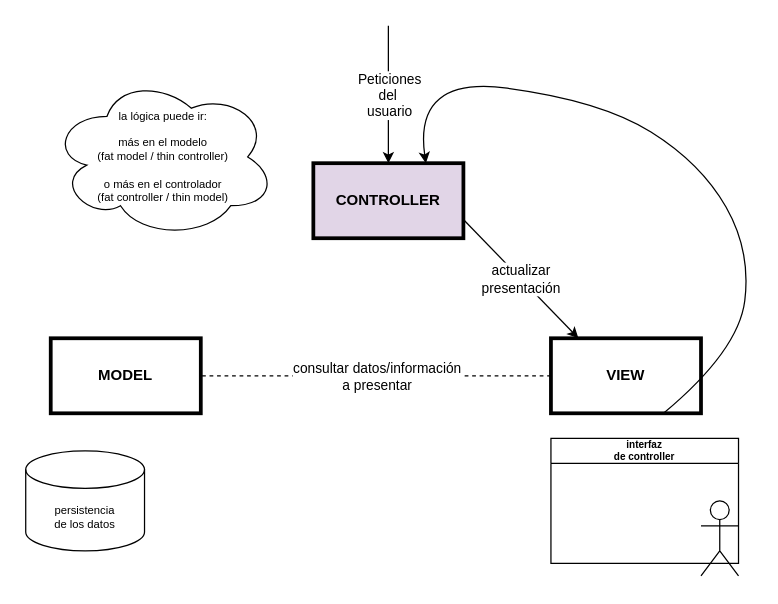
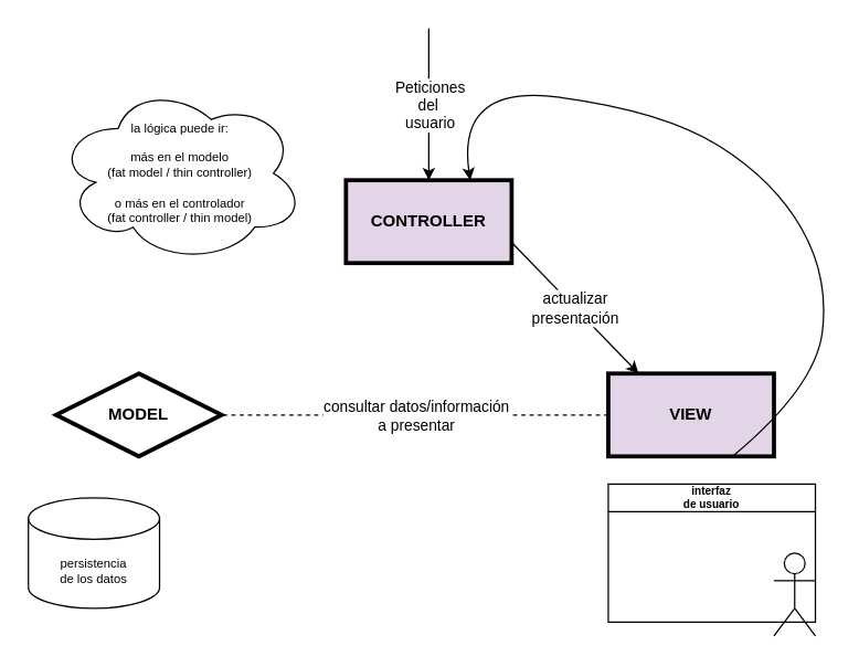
  <mxCell id="0" />
  <mxCell id="1" parent="0" />
  <mxCell id="2" value="CONTROLLER" style="rounded=0;whiteSpace=wrap;html=1;fontStyle=1;strokeWidth=3;fillColor=#e1d5e7;" parent="1" vertex="1"><mxGeometry x="250" y="130" width="120" height="60" as="geometry" /></mxCell>
  <mxCell id="3" value="" style="endArrow=classic;html=1;entryX=0.5;entryY=0;entryDx=0;entryDy=0;" parent="1" target="2" edge="1"><mxGeometry relative="1" as="geometry"><mxPoint x="310" y="20" as="sourcePoint" /><mxPoint x="300" y="120" as="targetPoint" /></mxGeometry></mxCell>
  <mxCell id="4" value="Peticiones&lt;br&gt;del&amp;nbsp;&lt;br&gt;usuario" style="edgeLabel;resizable=0;html=1;align=center;verticalAlign=middle;" parent="3" connectable="0" vertex="1"><mxGeometry relative="1" as="geometry" /></mxCell>
- <mxCell id="5" value="MODEL" style="rounded=0;whiteSpace=wrap;html=1;fontStyle=1;strokeWidth=3;" parent="1" vertex="1"><mxGeometry x="40" y="270" width="120" height="60" as="geometry" /></mxCell>
- <mxCell id="6" value="VIEW" style="rounded=0;whiteSpace=wrap;html=1;fontStyle=1;strokeWidth=3;" parent="1" vertex="1"><mxGeometry x="440" y="270" width="120" height="60" as="geometry" /></mxCell>
+ <mxCell id="5" value="MODEL" style="rhombus;whiteSpace=wrap;html=1;fontStyle=1;strokeWidth=3;" parent="1" vertex="1"><mxGeometry x="40" y="270" width="120" height="60" as="geometry" /></mxCell>
+ <mxCell id="6" value="VIEW" style="rounded=0;whiteSpace=wrap;html=1;fontStyle=1;strokeWidth=3;fillColor=#e1d5e7;" parent="1" vertex="1"><mxGeometry x="440" y="270" width="120" height="60" as="geometry" /></mxCell>
  <mxCell id="7" value="" style="endArrow=classic;html=1;exitX=1;exitY=0.75;exitDx=0;exitDy=0;entryX=0.183;entryY=0;entryDx=0;entryDy=0;entryPerimeter=0;" parent="1" source="2" target="6" edge="1"><mxGeometry relative="1" as="geometry"><mxPoint x="420" y="140" as="sourcePoint" /><mxPoint x="470" y="270" as="targetPoint" /></mxGeometry></mxCell>
  <mxCell id="8" value="actualizar&lt;br&gt;presentación" style="edgeLabel;resizable=0;html=1;align=center;verticalAlign=middle;" parent="7" connectable="0" vertex="1"><mxGeometry relative="1" as="geometry" /></mxCell>
  <mxCell id="9" value="" style="endArrow=none;html=1;entryX=1;entryY=0.5;entryDx=0;entryDy=0;dashed=1;endFill=0;" parent="1" target="5" edge="1"><mxGeometry relative="1" as="geometry"><mxPoint x="440" y="300" as="sourcePoint" /><mxPoint x="360" y="130" as="targetPoint" /></mxGeometry></mxCell>
  <mxCell id="10" value="consultar datos/información&lt;br&gt;a presentar" style="edgeLabel;resizable=0;html=1;align=center;verticalAlign=middle;" parent="9" connectable="0" vertex="1"><mxGeometry relative="1" as="geometry" /></mxCell>
  <mxCell id="11" value="persistencia&lt;br style=&quot;font-size: 9px;&quot;&gt;de los datos" style="shape=cylinder3;whiteSpace=wrap;html=1;boundedLbl=1;backgroundOutline=1;size=15;fontSize=9;" parent="1" vertex="1"><mxGeometry x="20" y="360" width="95" height="80" as="geometry" /></mxCell>
- <mxCell id="12" value="interfaz&#10;de controller" style="swimlane;startSize=20;fontSize=8;" parent="1" vertex="1"><mxGeometry x="440" y="350" width="150" height="100" as="geometry" /></mxCell>
+ <mxCell id="12" value="interfaz&#10;de usuario" style="swimlane;startSize=20;fontSize=8;" parent="1" vertex="1"><mxGeometry x="440" y="350" width="150" height="100" as="geometry" /></mxCell>
  <mxCell id="13" value="&lt;br&gt;" style="shape=umlActor;verticalLabelPosition=bottom;verticalAlign=top;html=1;outlineConnect=0;" parent="12" vertex="1"><mxGeometry x="120" y="50" width="30" height="60" as="geometry" /></mxCell>
  <mxCell id="14" value="" style="endArrow=classic;html=1;fontSize=9;exitX=0.75;exitY=1;exitDx=0;exitDy=0;entryX=0.75;entryY=0;entryDx=0;entryDy=0;curved=1;" parent="1" source="6" target="2" edge="1"><mxGeometry width="50" height="50" relative="1" as="geometry"><mxPoint x="290" y="340" as="sourcePoint" /><mxPoint x="340" y="290" as="targetPoint" /><Array as="points"><mxPoint x="590" y="280" /><mxPoint x="600" y="200" /><mxPoint x="560" y="130" /><mxPoint x="480" y="80" /><mxPoint x="330" y="60" /></Array></mxGeometry></mxCell>
  <mxCell id="15" value="la lógica puede ir:&lt;br&gt;&lt;br&gt;más en el modelo &lt;br&gt;(fat model / thin controller)&lt;br&gt;&lt;br&gt;o más en el controlador&lt;br&gt;(fat controller / thin model)" style="ellipse;shape=cloud;whiteSpace=wrap;html=1;fontSize=9;strokeWidth=1;" parent="1" vertex="1"><mxGeometry x="40" y="60" width="180" height="130" as="geometry" /></mxCell>
